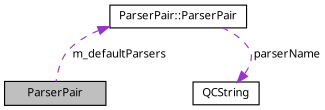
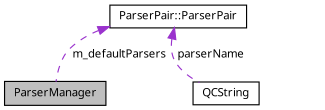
  digraph {
    fontname="Noto Sans"
    node [color=black fillcolor=white fontname="Noto Sans" fontsize=10 shape=record style=filled]
    edge [color=darkorchid3 dir=back fontname="Noto Sans" fontsize=10 labelfontname=Helvetica labelfontsize=10 style=dashed]
-   n1 [fillcolor=grey75 fontcolor=black height=0.2 label=ParserPair width=0.4]
+   n1 [fillcolor=grey75 fontcolor=black height=0.2 label=ParserManager width=0.4]
    n2 [height=0.2 label="ParserPair::ParserPair" width=0.4]
    n3 [height=0.2 label=QCString width=0.4]
    n2 -> n1 [label=" m_defaultParsers"]
-   n3 -> n2 [label=" parserName"]
+   n2 -> n3 [label=" parserName"]
  }
